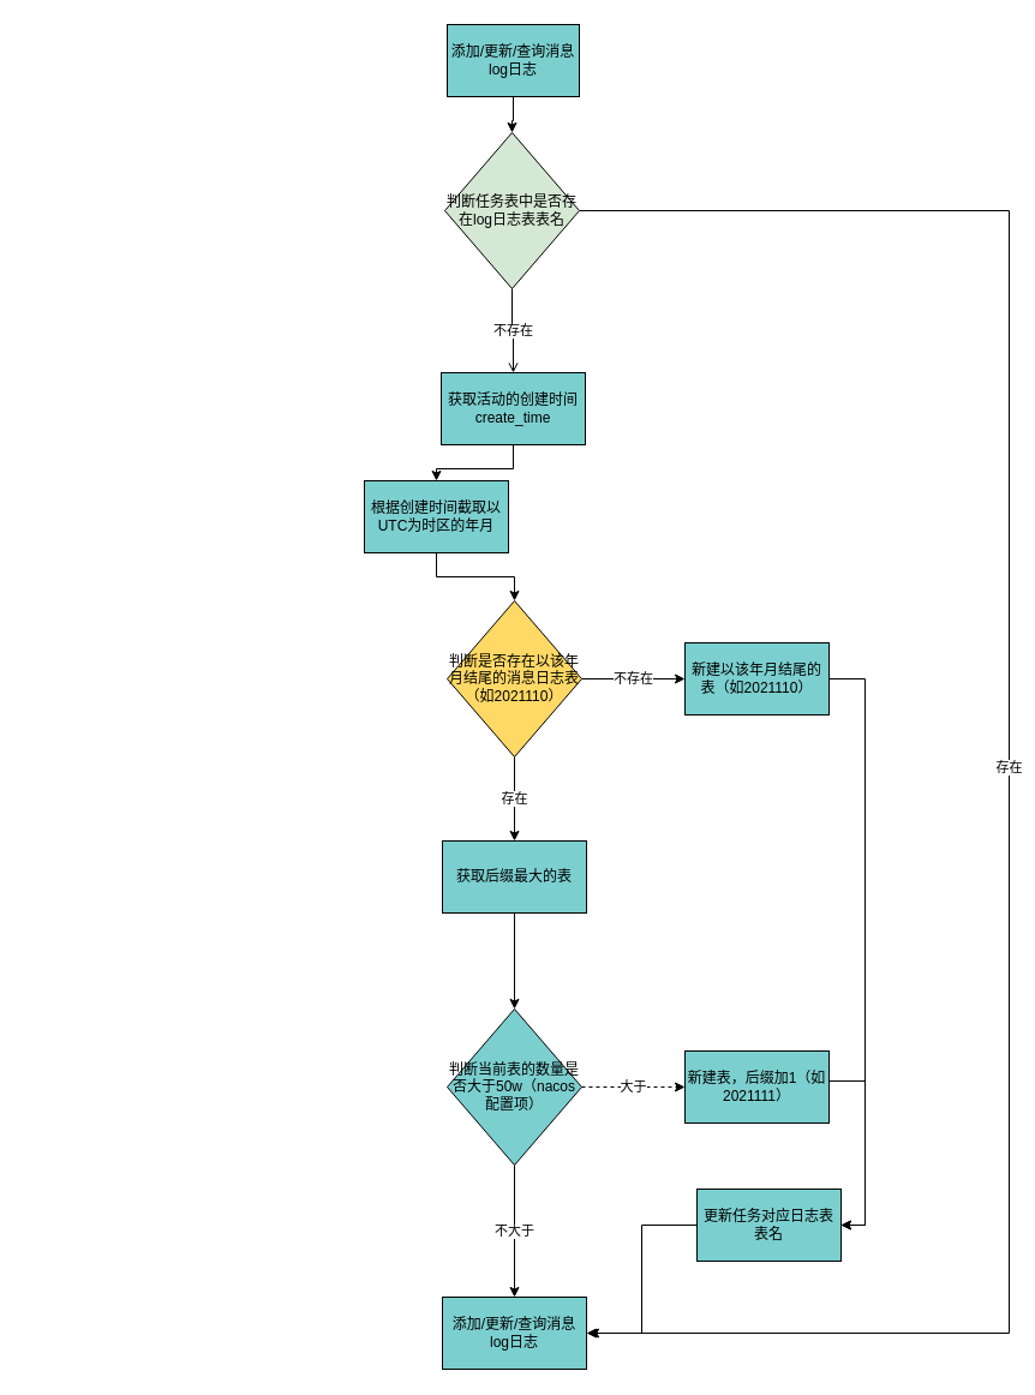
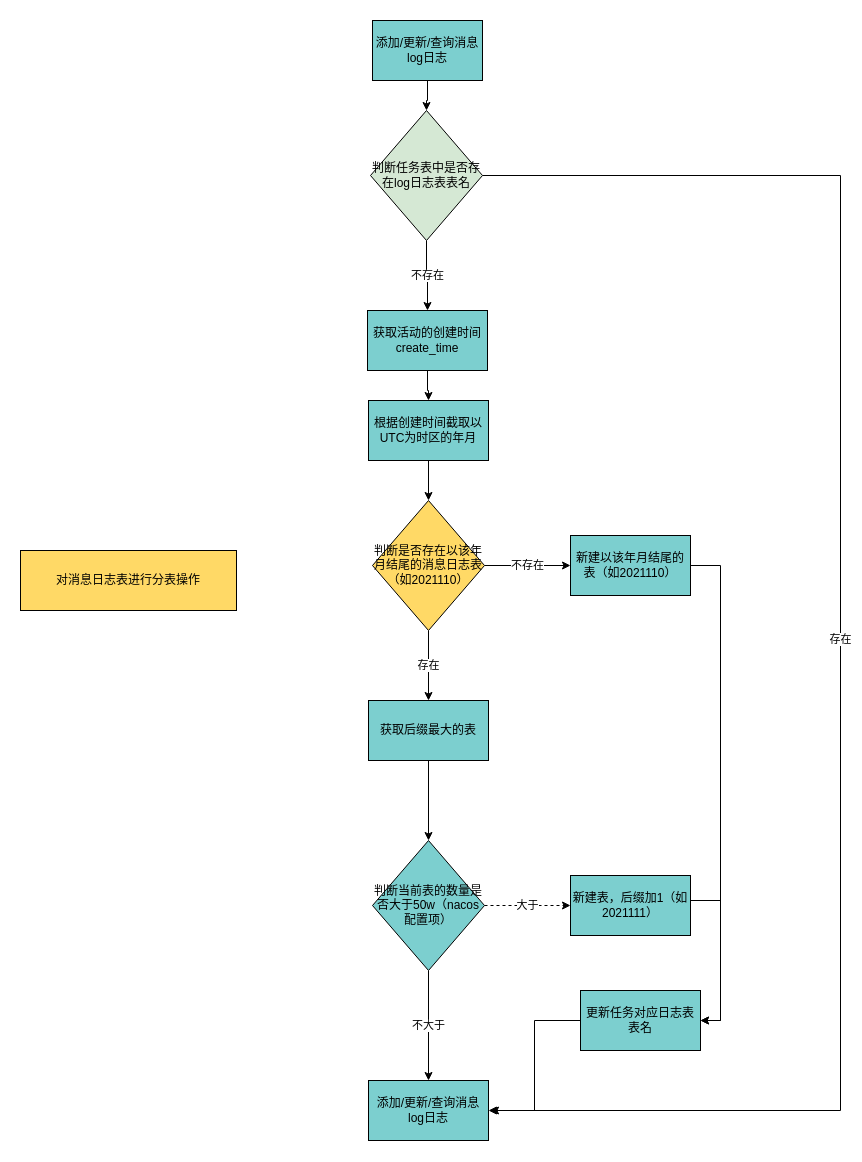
  <mxCell id="0" />
  <mxCell id="1" parent="0" />
+ <mxCell id="2" value="对消息日志表进行分表操作" style="rounded=0;whiteSpace=wrap;html=1;fillColor=#FFD966;" parent="1" vertex="1"><mxGeometry x="20" y="550" width="216" height="60" as="geometry" /></mxCell>
  <mxCell id="3" value="" style="edgeStyle=orthogonalEdgeStyle;rounded=0;orthogonalLoop=1;jettySize=auto;html=1;" parent="1" source="4" target="24" edge="1"><mxGeometry relative="1" as="geometry" /></mxCell>
  <mxCell id="4" value="添加/更新/查询消息log日志" style="rounded=0;whiteSpace=wrap;html=1;fillColor=#7CCFCF;" parent="1" vertex="1"><mxGeometry x="372" y="20" width="110" height="60" as="geometry" /></mxCell>
  <mxCell id="5" value="" style="edgeStyle=orthogonalEdgeStyle;rounded=0;orthogonalLoop=1;jettySize=auto;html=1;fillColor=#7CCFCF;" parent="1" source="6" target="8" edge="1"><mxGeometry relative="1" as="geometry" /></mxCell>
  <mxCell id="6" value="获取活动的创建时间create_time" style="whiteSpace=wrap;html=1;rounded=0;fillColor=#7CCFCF;" parent="1" vertex="1"><mxGeometry x="367" y="310" width="120" height="60" as="geometry" /></mxCell>
  <mxCell id="7" value="" style="edgeStyle=orthogonalEdgeStyle;rounded=0;orthogonalLoop=1;jettySize=auto;html=1;fillColor=#7CCFCF;" parent="1" source="8" target="11" edge="1"><mxGeometry relative="1" as="geometry" /></mxCell>
- <mxCell id="8" value="根据创建时间截取以UTC为时区的年月" style="whiteSpace=wrap;html=1;rounded=0;fillColor=#7CCFCF;" parent="1" vertex="1"><mxGeometry x="303" y="400" width="120" height="60" as="geometry" /></mxCell>
+ <mxCell id="8" value="根据创建时间截取以UTC为时区的年月" style="whiteSpace=wrap;html=1;rounded=0;fillColor=#7CCFCF;" parent="1" vertex="1"><mxGeometry x="368" y="400" width="120" height="60" as="geometry" /></mxCell>
  <mxCell id="9" value="存在" style="edgeStyle=orthogonalEdgeStyle;rounded=0;orthogonalLoop=1;jettySize=auto;html=1;fillColor=#7CCFCF;" parent="1" source="11" edge="1"><mxGeometry relative="1" as="geometry"><mxPoint x="428" y="700" as="targetPoint" /></mxGeometry></mxCell>
  <mxCell id="10" value="不存在" style="edgeStyle=orthogonalEdgeStyle;rounded=0;orthogonalLoop=1;jettySize=auto;html=1;fillColor=#7CCFCF;" parent="1" source="11" target="14" edge="1"><mxGeometry relative="1" as="geometry" /></mxCell>
  <mxCell id="11" value="判断是否存在以该年月结尾的消息日志表（如2021110）" style="rhombus;whiteSpace=wrap;html=1;rounded=0;fillColor=#ffd966;" parent="1" vertex="1"><mxGeometry x="372" y="500" width="112" height="130" as="geometry" /></mxCell>
  <mxCell id="12" value="添加/更新/查询消息log日志" style="whiteSpace=wrap;html=1;rounded=0;fillColor=#7CCFCF;" parent="1" vertex="1"><mxGeometry x="368" y="1080" width="120" height="60" as="geometry" /></mxCell>
  <mxCell id="13" style="edgeStyle=orthogonalEdgeStyle;rounded=0;orthogonalLoop=1;jettySize=auto;html=1;entryX=1;entryY=0.5;entryDx=0;entryDy=0;" parent="1" source="14" target="26" edge="1"><mxGeometry relative="1" as="geometry"><Array as="points"><mxPoint x="720" y="565" /><mxPoint x="720" y="1020" /></Array></mxGeometry></mxCell>
  <mxCell id="14" value="新建以该年月结尾的表（如2021110）" style="whiteSpace=wrap;html=1;rounded=0;fillColor=#7CCFCF;" parent="1" vertex="1"><mxGeometry x="570" y="535" width="120" height="60" as="geometry" /></mxCell>
  <mxCell id="15" value="不大于" style="edgeStyle=orthogonalEdgeStyle;rounded=0;orthogonalLoop=1;jettySize=auto;html=1;" parent="1" source="17" target="12" edge="1"><mxGeometry relative="1" as="geometry" /></mxCell>
  <mxCell id="16" value="大于" style="edgeStyle=orthogonalEdgeStyle;rounded=0;orthogonalLoop=1;jettySize=auto;html=1;dashed=1;" parent="1" source="17" target="21" edge="1"><mxGeometry relative="1" as="geometry" /></mxCell>
  <mxCell id="17" value="判断当前表的数量是否大于50w（nacos配置项）" style="rhombus;whiteSpace=wrap;html=1;rounded=0;fillColor=#7CCFCF;" parent="1" vertex="1"><mxGeometry x="372" y="840" width="112" height="130" as="geometry" /></mxCell>
  <mxCell id="18" value="" style="edgeStyle=orthogonalEdgeStyle;rounded=0;orthogonalLoop=1;jettySize=auto;html=1;" parent="1" source="19" target="17" edge="1"><mxGeometry relative="1" as="geometry" /></mxCell>
  <mxCell id="19" value="获取后缀最大的表" style="whiteSpace=wrap;html=1;rounded=0;fillColor=#7CCFCF;" parent="1" vertex="1"><mxGeometry x="368" y="700" width="120" height="60" as="geometry" /></mxCell>
  <mxCell id="20" style="edgeStyle=orthogonalEdgeStyle;rounded=0;orthogonalLoop=1;jettySize=auto;html=1;entryX=1;entryY=0.5;entryDx=0;entryDy=0;" parent="1" source="21" target="26" edge="1"><mxGeometry relative="1" as="geometry"><Array as="points"><mxPoint x="720" y="900" /><mxPoint x="720" y="1020" /></Array></mxGeometry></mxCell>
  <mxCell id="21" value="新建表，后缀加1（如2021111）" style="whiteSpace=wrap;html=1;rounded=0;fillColor=#7CCFCF;" parent="1" vertex="1"><mxGeometry x="570" y="875" width="120" height="60" as="geometry" /></mxCell>
- <mxCell id="22" value="不存在" style="edgeStyle=orthogonalEdgeStyle;rounded=0;orthogonalLoop=1;jettySize=auto;html=1;endArrow=open;" parent="1" source="24" target="6" edge="1"><mxGeometry relative="1" as="geometry" /></mxCell>
+ <mxCell id="22" value="不存在" style="edgeStyle=orthogonalEdgeStyle;rounded=0;orthogonalLoop=1;jettySize=auto;html=1;" parent="1" source="24" target="6" edge="1"><mxGeometry relative="1" as="geometry" /></mxCell>
  <mxCell id="23" value="存在" style="edgeStyle=orthogonalEdgeStyle;rounded=0;orthogonalLoop=1;jettySize=auto;html=1;" parent="1" source="24" edge="1"><mxGeometry relative="1" as="geometry"><mxPoint x="490" y="1110" as="targetPoint" /><Array as="points"><mxPoint x="840" y="175" /><mxPoint x="840" y="1110" /></Array></mxGeometry></mxCell>
  <mxCell id="24" value="判断任务表中是否存在log日志表表名" style="rhombus;whiteSpace=wrap;html=1;rounded=0;fillColor=#d5e8d4;" parent="1" vertex="1"><mxGeometry x="370" y="110" width="112" height="130" as="geometry" /></mxCell>
  <mxCell id="25" style="edgeStyle=orthogonalEdgeStyle;rounded=0;orthogonalLoop=1;jettySize=auto;html=1;entryX=1;entryY=0.5;entryDx=0;entryDy=0;" parent="1" source="26" target="12" edge="1"><mxGeometry relative="1" as="geometry" /></mxCell>
  <mxCell id="26" value="更新任务对应日志表表名" style="whiteSpace=wrap;html=1;rounded=0;fillColor=#7CCFCF;" parent="1" vertex="1"><mxGeometry x="580" y="990" width="120" height="60" as="geometry" /></mxCell>
